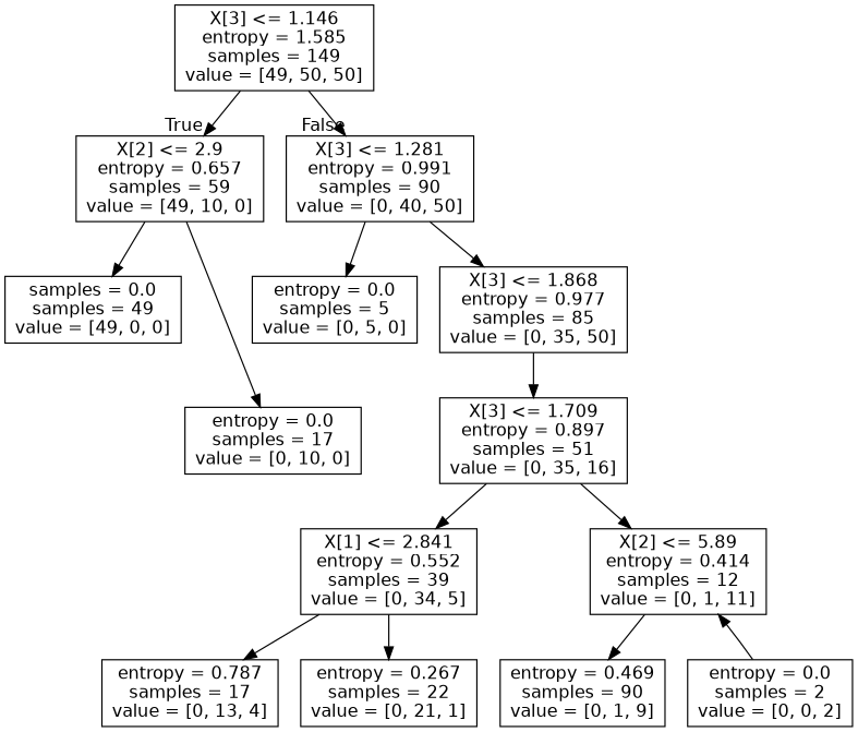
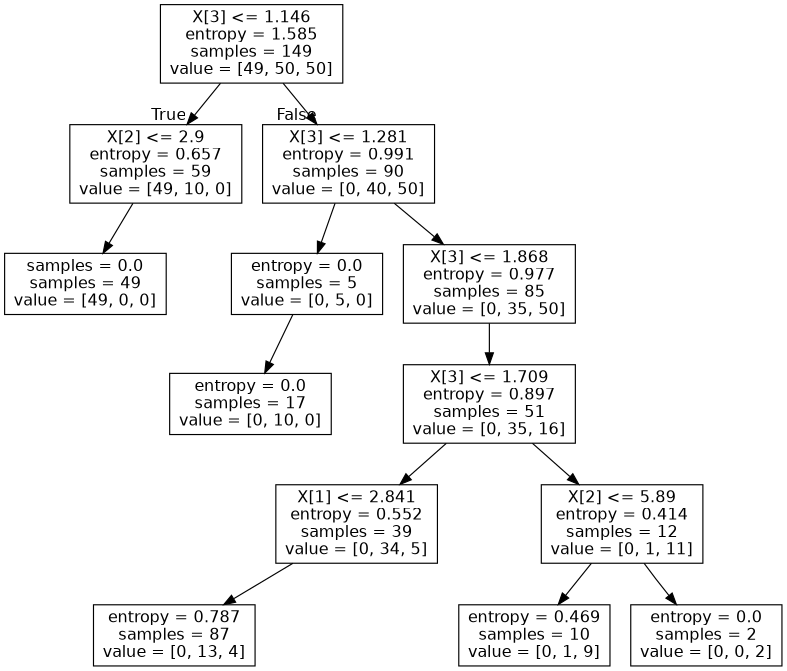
  digraph {
    node [fontname=helvetica shape=box]
    edge [fontname=helvetica]
    n1 [label="X[3] <= 1.146\nentropy = 1.585\nsamples = 149\nvalue = [49, 50, 50]"]
    n2 [label="X[2] <= 2.9\nentropy = 0.657\nsamples = 59\nvalue = [49, 10, 0]"]
    n3 [label="X[3] <= 1.281\nentropy = 0.991\nsamples = 90\nvalue = [0, 40, 50]"]
    n4 [label="samples = 0.0\nsamples = 49\nvalue = [49, 0, 0]"]
    n5 [label="entropy = 0.0\nsamples = 17\nvalue = [0, 10, 0]"]
    n6 [label="entropy = 0.0\nsamples = 5\nvalue = [0, 5, 0]"]
    n7 [label="X[3] <= 1.868\nentropy = 0.977\nsamples = 85\nvalue = [0, 35, 50]"]
    n8 [label="X[3] <= 1.709\nentropy = 0.897\nsamples = 51\nvalue = [0, 35, 16]"]
    n9 [label="X[1] <= 2.841\nentropy = 0.552\nsamples = 39\nvalue = [0, 34, 5]"]
    n10 [label="X[2] <= 5.89\nentropy = 0.414\nsamples = 12\nvalue = [0, 1, 11]"]
-   n11 [label="entropy = 0.787\nsamples = 17\nvalue = [0, 13, 4]"]
-   n12 [label="entropy = 0.267\nsamples = 22\nvalue = [0, 21, 1]"]
-   n13 [label="entropy = 0.469\nsamples = 90\nvalue = [0, 1, 9]"]
+   n11 [label="entropy = 0.787\nsamples = 87\nvalue = [0, 13, 4]"]
+   n13 [label="entropy = 0.469\nsamples = 10\nvalue = [0, 1, 9]"]
    n14 [label="entropy = 0.0\nsamples = 2\nvalue = [0, 0, 2]"]
    n1 -> n2 [headlabel=True labelangle=45 labeldistance=2.5]
    n1 -> n3 [headlabel=False labelangle=-45 labeldistance=2.5]
    n2 -> n4
-   n2 -> n5
+   n6 -> n5
    n3 -> n6
    n3 -> n7
    n7 -> n8
    n8 -> n9
    n8 -> n10
    n9 -> n11
-   n9 -> n12
    n10 -> n13
-   n14 -> n10
+   n10 -> n14
  }
